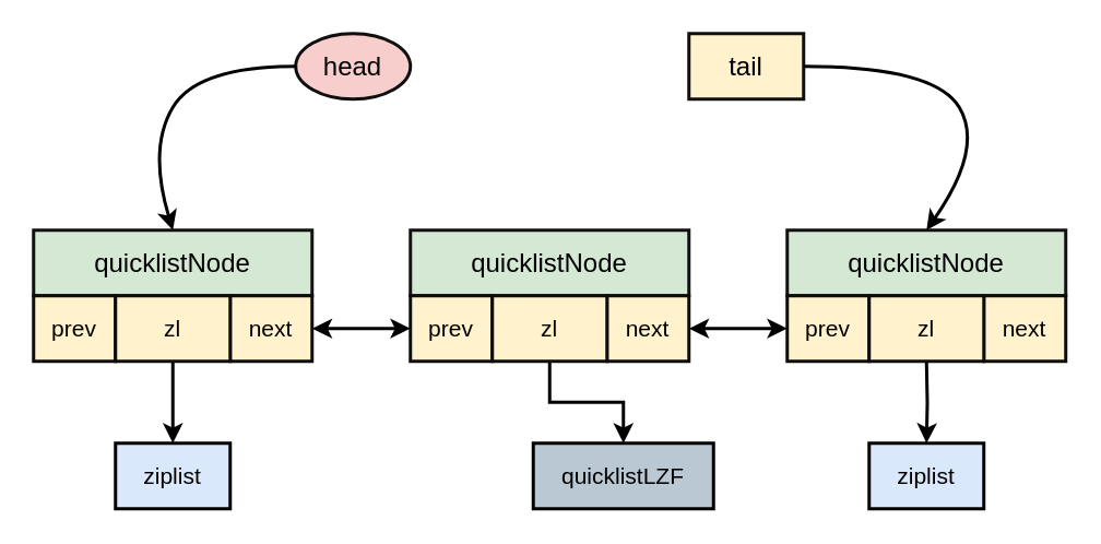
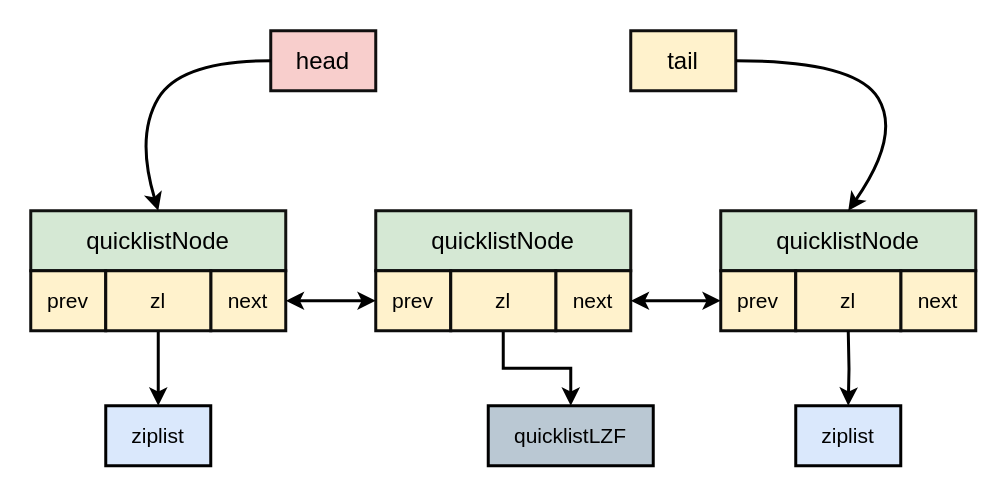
  <mxCell id="0" />
  <mxCell id="1" parent="0" />
- <mxCell id="2" value="&lt;font style=&quot;font-size: 16px;&quot;&gt;head&lt;/font&gt;" style="ellipse;whiteSpace=wrap;html=1;fillColor=#f8cecc;strokeColor=#100f0f;strokeWidth=2;" vertex="1" parent="1"><mxGeometry x="180" y="20" width="70" height="40" as="geometry" /></mxCell>
+ <mxCell id="2" value="&lt;font style=&quot;font-size: 16px;&quot;&gt;head&lt;/font&gt;" style="rounded=0;whiteSpace=wrap;html=1;fillColor=#f8cecc;strokeColor=#100f0f;strokeWidth=2;" vertex="1" parent="1"><mxGeometry x="180" y="20" width="70" height="40" as="geometry" /></mxCell>
  <mxCell id="3" value="&lt;font style=&quot;font-size: 16px;&quot;&gt;tail&lt;/font&gt;" style="rounded=0;whiteSpace=wrap;html=1;fillColor=#fff2cc;strokeColor=#100f0f;strokeWidth=2;" vertex="1" parent="1"><mxGeometry x="420" y="20" width="70" height="40" as="geometry" /></mxCell>
  <mxCell id="4" value="&lt;font style=&quot;font-size: 16px;&quot;&gt;quicklistNode&lt;/font&gt;" style="rounded=0;whiteSpace=wrap;html=1;fillColor=#d5e8d4;strokeColor=#121211;strokeWidth=2;" vertex="1" parent="1"><mxGeometry x="20" y="140" width="170" height="40" as="geometry" /></mxCell>
  <mxCell id="5" value="&lt;font style=&quot;font-size: 14px;&quot;&gt;prev&lt;/font&gt;" style="rounded=0;whiteSpace=wrap;html=1;strokeWidth=2;fillColor=#fff2cc;strokeColor=#0d0d0c;" vertex="1" parent="1"><mxGeometry x="20" y="180" width="50" height="40" as="geometry" /></mxCell>
  <mxCell id="6" value="&lt;font style=&quot;font-size: 14px;&quot;&gt;next&lt;/font&gt;" style="rounded=0;whiteSpace=wrap;html=1;strokeWidth=2;fillColor=#fff2cc;strokeColor=#0d0d0c;" vertex="1" parent="1"><mxGeometry x="140" y="180" width="50" height="40" as="geometry" /></mxCell>
  <mxCell id="7" style="edgeStyle=orthogonalEdgeStyle;rounded=0;orthogonalLoop=1;jettySize=auto;html=1;exitX=0.5;exitY=1;exitDx=0;exitDy=0;entryX=0.5;entryY=0;entryDx=0;entryDy=0;strokeWidth=2;" edge="1" parent="1" source="8" target="9"><mxGeometry relative="1" as="geometry" /></mxCell>
  <mxCell id="8" value="&lt;font style=&quot;font-size: 14px;&quot;&gt;zl&lt;/font&gt;" style="rounded=0;whiteSpace=wrap;html=1;strokeWidth=2;fillColor=#fff2cc;strokeColor=#0d0d0c;" vertex="1" parent="1"><mxGeometry x="70" y="180" width="70" height="40" as="geometry" /></mxCell>
  <mxCell id="9" value="&lt;font style=&quot;font-size: 14px;&quot;&gt;ziplist&lt;/font&gt;" style="rounded=0;whiteSpace=wrap;html=1;strokeWidth=2;fillColor=#dae8fc;strokeColor=#000000;" vertex="1" parent="1"><mxGeometry x="70" y="270" width="70" height="40" as="geometry" /></mxCell>
  <mxCell id="10" value="" style="curved=1;endArrow=classic;html=1;rounded=0;exitX=0;exitY=0.5;exitDx=0;exitDy=0;entryX=0.5;entryY=0;entryDx=0;entryDy=0;strokeWidth=2;" edge="1" parent="1" source="2" target="4"><mxGeometry width="50" height="50" relative="1" as="geometry"><mxPoint x="330" y="260" as="sourcePoint" /><mxPoint x="380" y="210" as="targetPoint" /><Array as="points"><mxPoint x="120" y="40" /><mxPoint x="90" y="90" /></Array></mxGeometry></mxCell>
  <mxCell id="11" value="&lt;font style=&quot;font-size: 16px;&quot;&gt;quicklistNode&lt;/font&gt;" style="rounded=0;whiteSpace=wrap;html=1;fillColor=#d5e8d4;strokeColor=#121211;strokeWidth=2;" vertex="1" parent="1"><mxGeometry x="250" y="140" width="170" height="40" as="geometry" /></mxCell>
  <mxCell id="12" value="&lt;font style=&quot;font-size: 14px;&quot;&gt;prev&lt;/font&gt;" style="rounded=0;whiteSpace=wrap;html=1;strokeWidth=2;fillColor=#fff2cc;strokeColor=#0d0d0c;" vertex="1" parent="1"><mxGeometry x="250" y="180" width="50" height="40" as="geometry" /></mxCell>
  <mxCell id="13" value="&lt;font style=&quot;font-size: 14px;&quot;&gt;next&lt;/font&gt;" style="rounded=0;whiteSpace=wrap;html=1;strokeWidth=2;fillColor=#fff2cc;strokeColor=#0d0d0c;" vertex="1" parent="1"><mxGeometry x="370" y="180" width="50" height="40" as="geometry" /></mxCell>
  <mxCell id="14" style="edgeStyle=orthogonalEdgeStyle;rounded=0;orthogonalLoop=1;jettySize=auto;html=1;exitX=0.5;exitY=1;exitDx=0;exitDy=0;entryX=0.5;entryY=0;entryDx=0;entryDy=0;strokeWidth=2;" edge="1" parent="1" source="15" target="25"><mxGeometry relative="1" as="geometry" /></mxCell>
  <mxCell id="15" value="&lt;font style=&quot;font-size: 14px;&quot;&gt;zl&lt;/font&gt;" style="rounded=0;whiteSpace=wrap;html=1;strokeWidth=2;fillColor=#fff2cc;strokeColor=#0d0d0c;" vertex="1" parent="1"><mxGeometry x="300" y="180" width="70" height="40" as="geometry" /></mxCell>
  <mxCell id="16" value="" style="endArrow=classic;startArrow=classic;html=1;rounded=0;exitX=1;exitY=0.5;exitDx=0;exitDy=0;entryX=0;entryY=0.5;entryDx=0;entryDy=0;strokeWidth=2;" edge="1" parent="1" source="6" target="12"><mxGeometry width="50" height="50" relative="1" as="geometry"><mxPoint x="330" y="260" as="sourcePoint" /><mxPoint x="380" y="210" as="targetPoint" /></mxGeometry></mxCell>
  <mxCell id="17" value="&lt;font style=&quot;font-size: 16px;&quot;&gt;quicklistNode&lt;/font&gt;" style="rounded=0;whiteSpace=wrap;html=1;fillColor=#d5e8d4;strokeColor=#121211;strokeWidth=2;" vertex="1" parent="1"><mxGeometry x="480" y="140" width="170" height="40" as="geometry" /></mxCell>
  <mxCell id="18" value="&lt;font style=&quot;font-size: 14px;&quot;&gt;prev&lt;/font&gt;" style="rounded=0;whiteSpace=wrap;html=1;strokeWidth=2;fillColor=#fff2cc;strokeColor=#0d0d0c;" vertex="1" parent="1"><mxGeometry x="480" y="180" width="50" height="40" as="geometry" /></mxCell>
  <mxCell id="19" value="&lt;font style=&quot;font-size: 14px;&quot;&gt;next&lt;/font&gt;" style="rounded=0;whiteSpace=wrap;html=1;strokeWidth=2;fillColor=#fff2cc;strokeColor=#0d0d0c;" vertex="1" parent="1"><mxGeometry x="600" y="180" width="50" height="40" as="geometry" /></mxCell>
  <mxCell id="20" value="&lt;font style=&quot;font-size: 14px;&quot;&gt;zl&lt;/font&gt;" style="rounded=0;whiteSpace=wrap;html=1;strokeWidth=2;fillColor=#fff2cc;strokeColor=#0d0d0c;" vertex="1" parent="1"><mxGeometry x="530" y="180" width="70" height="40" as="geometry" /></mxCell>
  <mxCell id="21" value="" style="endArrow=classic;startArrow=classic;html=1;rounded=0;exitX=1;exitY=0.5;exitDx=0;exitDy=0;entryX=0;entryY=0.5;entryDx=0;entryDy=0;strokeWidth=2;" edge="1" parent="1" target="18"><mxGeometry width="50" height="50" relative="1" as="geometry"><mxPoint x="420" y="200" as="sourcePoint" /><mxPoint x="610" y="210" as="targetPoint" /></mxGeometry></mxCell>
  <mxCell id="22" value="" style="curved=1;endArrow=classic;html=1;rounded=0;exitX=1;exitY=0.5;exitDx=0;exitDy=0;entryX=0.5;entryY=0;entryDx=0;entryDy=0;strokeWidth=2;" edge="1" parent="1" source="3" target="17"><mxGeometry width="50" height="50" relative="1" as="geometry"><mxPoint x="559" y="40" as="sourcePoint" /><mxPoint x="484" y="140" as="targetPoint" /><Array as="points"><mxPoint x="570" y="40" /><mxPoint x="600" y="90" /></Array></mxGeometry></mxCell>
  <mxCell id="23" style="edgeStyle=orthogonalEdgeStyle;rounded=0;orthogonalLoop=1;jettySize=auto;html=1;exitX=0.5;exitY=1;exitDx=0;exitDy=0;entryX=0.5;entryY=0;entryDx=0;entryDy=0;strokeWidth=2;" edge="1" parent="1" target="24"><mxGeometry relative="1" as="geometry"><mxPoint x="565" y="220" as="sourcePoint" /></mxGeometry></mxCell>
  <mxCell id="24" value="&lt;font style=&quot;font-size: 14px;&quot;&gt;ziplist&lt;/font&gt;" style="rounded=0;whiteSpace=wrap;html=1;strokeWidth=2;fillColor=#dae8fc;strokeColor=#000000;" vertex="1" parent="1"><mxGeometry x="530" y="270" width="70" height="40" as="geometry" /></mxCell>
  <mxCell id="25" value="&lt;font style=&quot;font-size: 14px;&quot;&gt;quicklistLZF&lt;/font&gt;" style="rounded=0;whiteSpace=wrap;html=1;strokeWidth=2;fillColor=#bac8d3;strokeColor=#000000;" vertex="1" parent="1"><mxGeometry x="325" y="270" width="110" height="40" as="geometry" /></mxCell>
